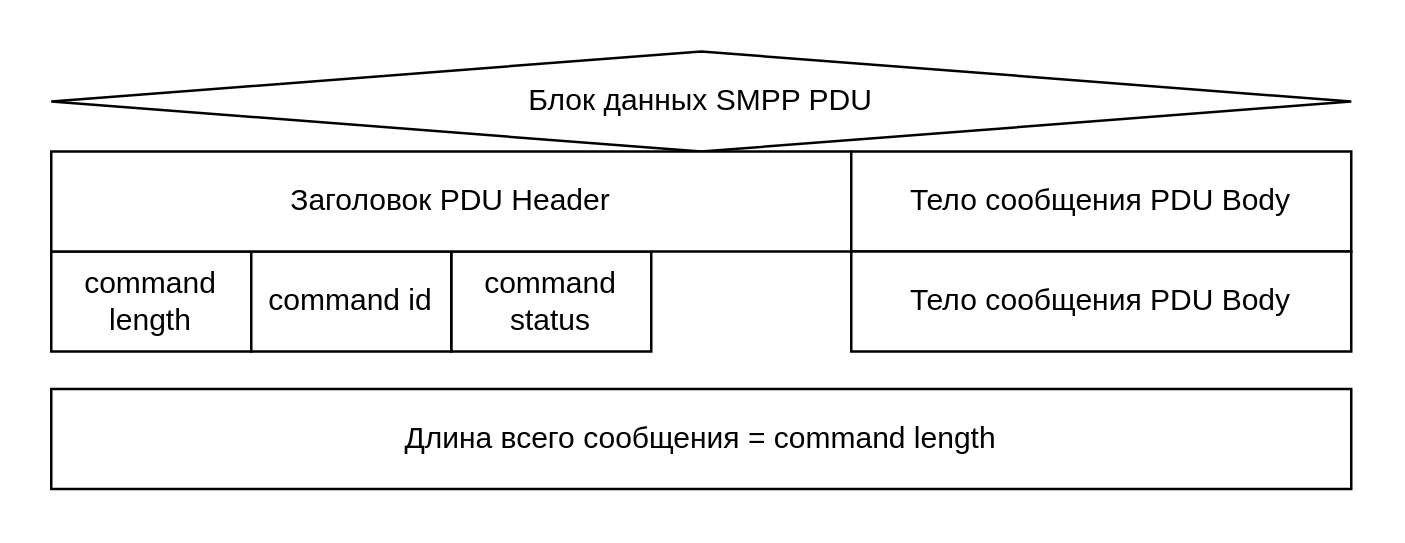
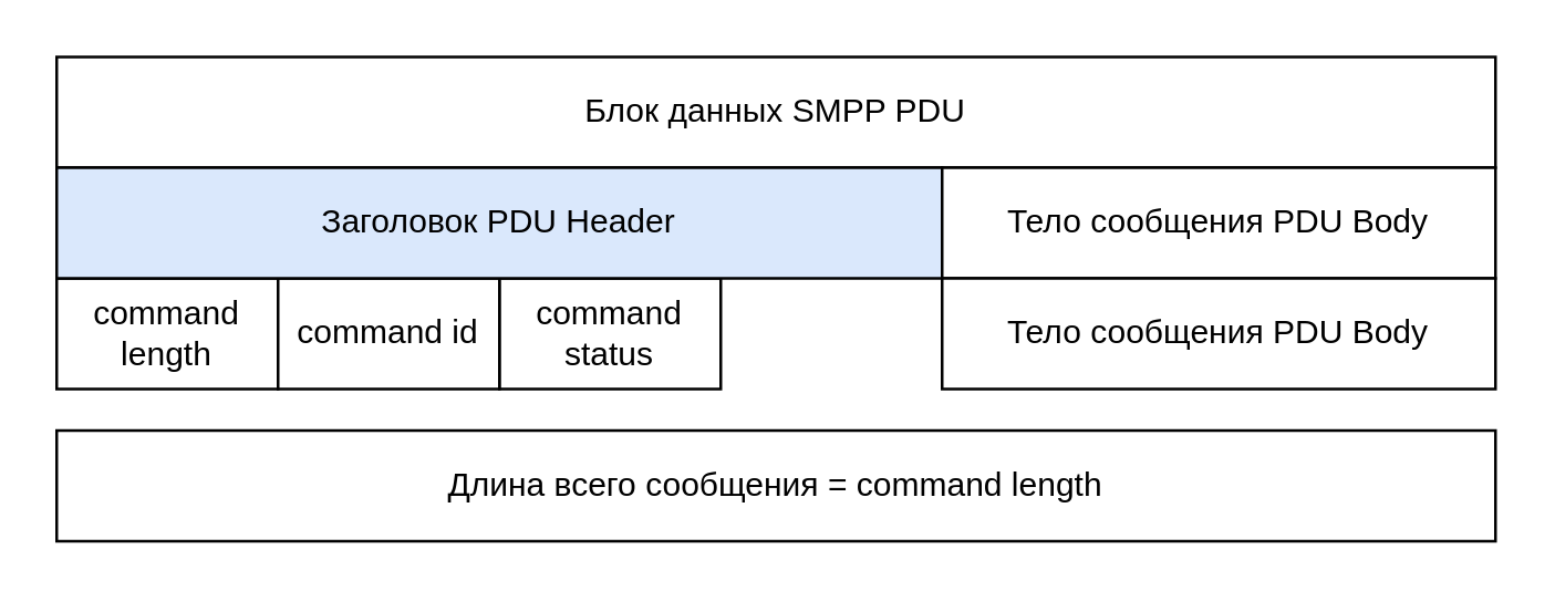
  <mxCell id="0" />
  <mxCell id="1" parent="0" />
- <mxCell id="2" value="Блок данных SMPP PDU" style="rhombus;whiteSpace=wrap;html=1;" vertex="1" parent="1"><mxGeometry x="20" y="20" width="520" height="40" as="geometry" /></mxCell>
+ <mxCell id="2" value="Блок данных SMPP PDU" style="rounded=0;whiteSpace=wrap;html=1;" vertex="1" parent="1"><mxGeometry x="20" y="20" width="520" height="40" as="geometry" /></mxCell>
  <mxCell id="3" value="command length" style="rounded=0;whiteSpace=wrap;html=1;" vertex="1" parent="1"><mxGeometry x="20" y="100" width="80" height="40" as="geometry" /></mxCell>
  <mxCell id="4" value="command status" style="rounded=0;whiteSpace=wrap;html=1;" vertex="1" parent="1"><mxGeometry x="180" y="100" width="80" height="40" as="geometry" /></mxCell>
  <mxCell id="5" value="command id" style="rounded=0;whiteSpace=wrap;html=1;" vertex="1" parent="1"><mxGeometry x="100" y="100" width="80" height="40" as="geometry" /></mxCell>
- <mxCell id="6" value="Заголовок PDU Header" style="rounded=0;whiteSpace=wrap;html=1;" vertex="1" parent="1"><mxGeometry x="20" y="60" width="320" height="40" as="geometry" /></mxCell>
+ <mxCell id="6" value="Заголовок PDU Header" style="rounded=0;whiteSpace=wrap;html=1;fillColor=#dae8fc;" vertex="1" parent="1"><mxGeometry x="20" y="60" width="320" height="40" as="geometry" /></mxCell>
  <mxCell id="7" value="Тело сообщения PDU Body" style="rounded=0;whiteSpace=wrap;html=1;" vertex="1" parent="1"><mxGeometry x="340" y="60" width="200" height="40" as="geometry" /></mxCell>
  <mxCell id="8" value="Тело сообщения PDU Body" style="rounded=0;whiteSpace=wrap;html=1;" vertex="1" parent="1"><mxGeometry x="340" y="100" width="200" height="40" as="geometry" /></mxCell>
  <mxCell id="9" value="Длина всего сообщения = command length " style="rounded=0;whiteSpace=wrap;html=1;" vertex="1" parent="1"><mxGeometry x="20" y="155" width="520" height="40" as="geometry" /></mxCell>
